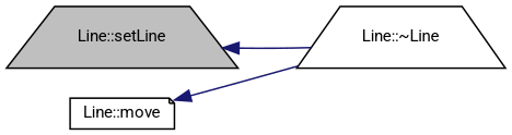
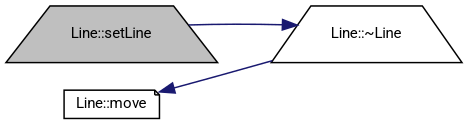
  digraph {
    fontname=Roboto
    rankdir=LR
    node [color=black fillcolor=white fontname=Roboto fontsize=10 shape=trapezium style=filled]
    edge [color=midnightblue dir=back fontname=Roboto fontsize=10 labelfontname=Helvetica labelfontsize=10 style=solid]
    n1 [fillcolor=grey75 fontcolor=black height=0.2 label="Line::setLine" width=0.4]
    n2 [height=0.2 label="Line::~Line" width=0.4]
    n3 [height=0.2 label="Line::move" shape=note width=0.4]
-   n1 -> n2
+   n2 -> n1
    n3 -> n2
  }
